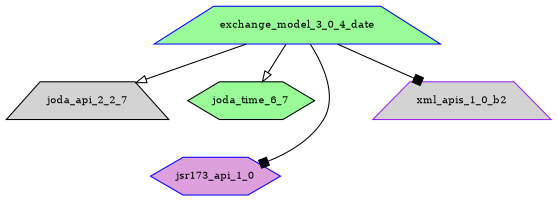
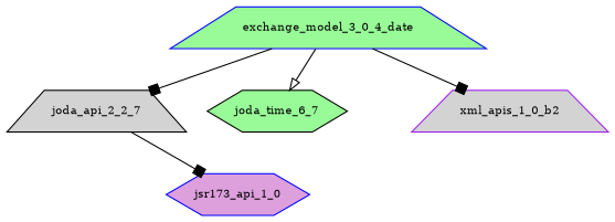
  digraph {
    node [color=black fillcolor=lightgrey fontsize=10.0 shape=trapezium style=filled]
    edge [arrowhead=onormal]
    n1 [label=joda_api_2_2_7]
    exchange_model_3_0_4_date [color=blue fillcolor=palegreen]
    n3 [fillcolor=palegreen label=joda_time_6_7 shape=hexagon]
    jsr173_api_1_0 [color=blue fillcolor=plum shape=hexagon]
    xml_apis_1_0_b2 [color=purple]
-   exchange_model_3_0_4_date -> n1
+   exchange_model_3_0_4_date -> n1 [arrowhead=box]
    exchange_model_3_0_4_date -> n3
-   exchange_model_3_0_4_date -> jsr173_api_1_0 [arrowhead=box]
+   n1 -> jsr173_api_1_0 [arrowhead=box]
    exchange_model_3_0_4_date -> xml_apis_1_0_b2 [arrowhead=box]
  }
